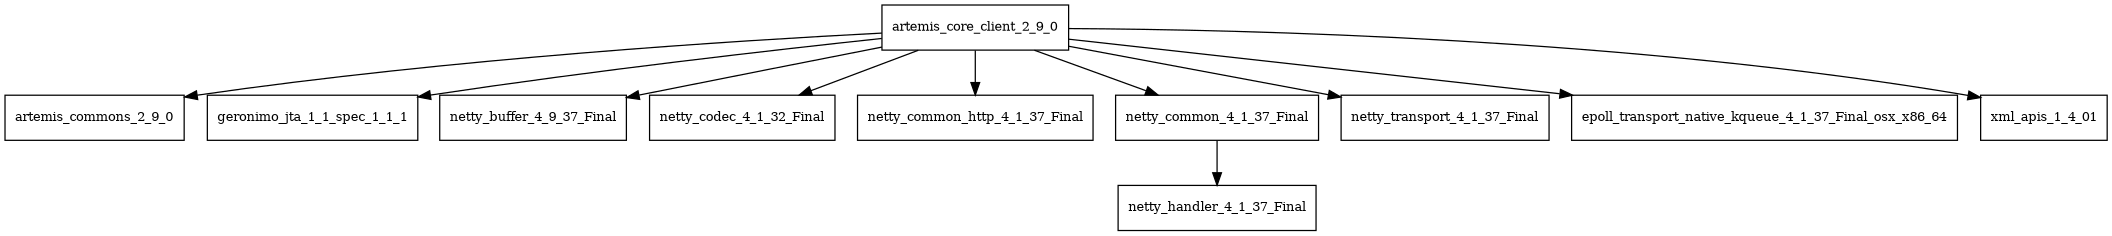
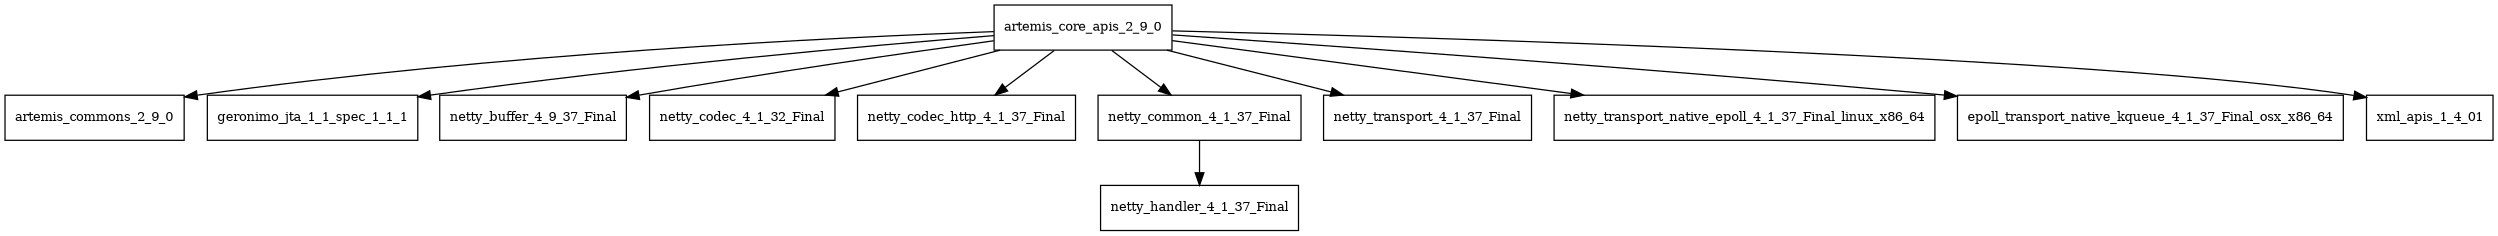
  digraph {
    node [fontsize=10.0 shape=box]
-   artemis_core_client_2_9_0
+   artemis_core_client_2_9_0 [label=artemis_core_apis_2_9_0]
    artemis_commons_2_9_0
    geronimo_jta_1_1_spec_1_1_1
    n4 [label=netty_buffer_4_9_37_Final]
    n5 [label=netty_codec_4_1_32_Final]
-   netty_codec_http_4_1_37_Final [label=netty_common_http_4_1_37_Final]
+   netty_codec_http_4_1_37_Final
    netty_common_4_1_37_Final
    netty_transport_4_1_37_Final
+   netty_transport_native_epoll_4_1_37_Final_linux_x86_64
    n10 [label=epoll_transport_native_kqueue_4_1_37_Final_osx_x86_64]
    xml_apis_1_4_01
    netty_handler_4_1_37_Final
    artemis_core_client_2_9_0 -> artemis_commons_2_9_0
    artemis_core_client_2_9_0 -> geronimo_jta_1_1_spec_1_1_1
    artemis_core_client_2_9_0 -> n4
    artemis_core_client_2_9_0 -> n5
    artemis_core_client_2_9_0 -> netty_codec_http_4_1_37_Final
    artemis_core_client_2_9_0 -> netty_common_4_1_37_Final
    artemis_core_client_2_9_0 -> netty_transport_4_1_37_Final
+   artemis_core_client_2_9_0 -> netty_transport_native_epoll_4_1_37_Final_linux_x86_64
    artemis_core_client_2_9_0 -> n10
    artemis_core_client_2_9_0 -> xml_apis_1_4_01
    netty_common_4_1_37_Final -> netty_handler_4_1_37_Final
  }
